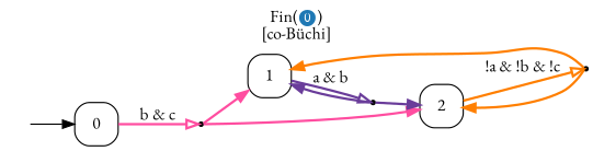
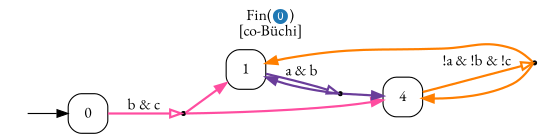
  digraph {
    fontname="EB Garamond"
    label=<Fin(<font color="#1F78B4">⓿</font>)<br/>[co-Büchi]>
    labelloc=t
    rankdir=LR
    node [fontname="EB Garamond" shape=box style=rounded]
    edge [fontname="EB Garamond" color="#FF4DA0" style=bold]
    I [style=invis width=0]
    n2 [label=0 width=0.5]
    -1.1 [height=0.05 shape=point width=0.05]
    n4 [label=1 width=0.5]
-   n5 [label=2 width=0.5]
+   n5 [label=4 width=0.5]
    -1.3 [height=0.05 shape=point width=0.05]
    -1.2 [height=0.05 shape=point width=0.05]
    I -> n2 [color="" style=""]
    n2 -> -1.1 [arrowhead=onormal label=<b &amp; c>]
    -1.1 -> n4
    -1.1 -> n5
    n4 -> -1.3 [arrowhead=onormal color="#6A3D9A" label=<a &amp; b>]
    n5 -> -1.2 [arrowhead=onormal color="#FF7F00" label=<!a &amp; !b &amp; !c>]
    -1.3 -> n4 [color="#6A3D9A"]
    -1.3 -> n5 [color="#6A3D9A"]
    -1.2 -> n4 [color="#FF7F00"]
    -1.2 -> n5 [color="#FF7F00"]
  }
